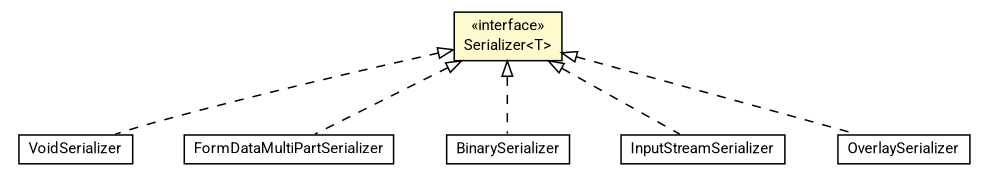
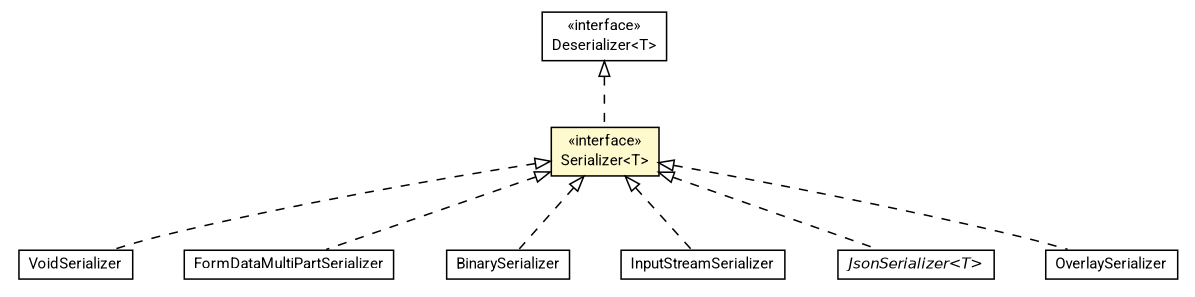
  digraph {
    fontname=Roboto
    nodesep=0.25
    ranksep=0.5
    node [fontcolor=black fontname=Roboto fontsize=10.0 shape=plaintext]
    edge [arrowtail=empty dir=back fontname=Roboto fontsize=10 headport=p labelfontname=Helvetica labelfontsize=10 style=dashed tailport=p]
+   n1 [label=<<table title="io.reinert.requestor.core.serialization.Deserializer" border="0" cellborder="1" cellspacing="0" cellpadding="2" port="p" href="./Deserializer.html"> 		<tr><td><table border="0" cellspacing="0" cellpadding="1"> <tr><td align="center" balign="center"> &#171;interface&#187; </td></tr> <tr><td align="center" balign="center"> Deserializer&lt;T&gt; </td></tr> 		</table></td></tr> 		</table>>]
    n2 [label=<<table title="io.reinert.requestor.core.serialization.Serializer" border="0" cellborder="1" cellspacing="0" cellpadding="2" port="p" bgcolor="lemonChiffon" href="./Serializer.html"> 		<tr><td><table border="0" cellspacing="0" cellpadding="1"> <tr><td align="center" balign="center"> &#171;interface&#187; </td></tr> <tr><td align="center" balign="center"> Serializer&lt;T&gt; </td></tr> 		</table></td></tr> 		</table>>]
    n3 [label=<<table title="io.reinert.requestor.core.serialization.misc.VoidSerializer" border="0" cellborder="1" cellspacing="0" cellpadding="2" port="p" href="./misc/VoidSerializer.html"> 		<tr><td><table border="0" cellspacing="0" cellpadding="1"> <tr><td align="center" balign="center"> VoidSerializer </td></tr> 		</table></td></tr> 		</table>>]
    n4 [label=<<table title="io.reinert.requestor.java.serialization.FormDataMultiPartSerializer" border="0" cellborder="1" cellspacing="0" cellpadding="2" port="p" href="../../java/serialization/FormDataMultiPartSerializer.html"> 		<tr><td><table border="0" cellspacing="0" cellpadding="1"> <tr><td align="center" balign="center"> FormDataMultiPartSerializer </td></tr> 		</table></td></tr> 		</table>>]
    n5 [label=<<table title="io.reinert.requestor.java.serialization.BinarySerializer" border="0" cellborder="1" cellspacing="0" cellpadding="2" port="p" href="../../java/serialization/BinarySerializer.html"> 		<tr><td><table border="0" cellspacing="0" cellpadding="1"> <tr><td align="center" balign="center"> BinarySerializer </td></tr> 		</table></td></tr> 		</table>>]
    n6 [label=<<table title="io.reinert.requestor.java.serialization.InputStreamSerializer" border="0" cellborder="1" cellspacing="0" cellpadding="2" port="p" href="../../java/serialization/InputStreamSerializer.html"> 		<tr><td><table border="0" cellspacing="0" cellpadding="1"> <tr><td align="center" balign="center"> InputStreamSerializer </td></tr> 		</table></td></tr> 		</table>>]
+   n7 [label=<<table title="io.reinert.requestor.gwt.serialization.JsonSerializer" border="0" cellborder="1" cellspacing="0" cellpadding="2" port="p" href="../../gwt/serialization/JsonSerializer.html"> 		<tr><td><table border="0" cellspacing="0" cellpadding="1"> <tr><td align="center" balign="center"><font face="Helvetica-Oblique"> JsonSerializer&lt;T&gt; </font></td></tr> 		</table></td></tr> 		</table>>]
    n8 [label=<<table title="io.reinert.requestor.gwt.serialization.OverlaySerializer" border="0" cellborder="1" cellspacing="0" cellpadding="2" port="p" href="../../gwt/serialization/OverlaySerializer.html"> 		<tr><td><table border="0" cellspacing="0" cellpadding="1"> <tr><td align="center" balign="center"> OverlaySerializer </td></tr> 		</table></td></tr> 		</table>>]
+   n1 -> n2
    n2 -> n3
    n2 -> n4
    n2 -> n5
    n2 -> n6
+   n2 -> n7
    n2 -> n8
  }
